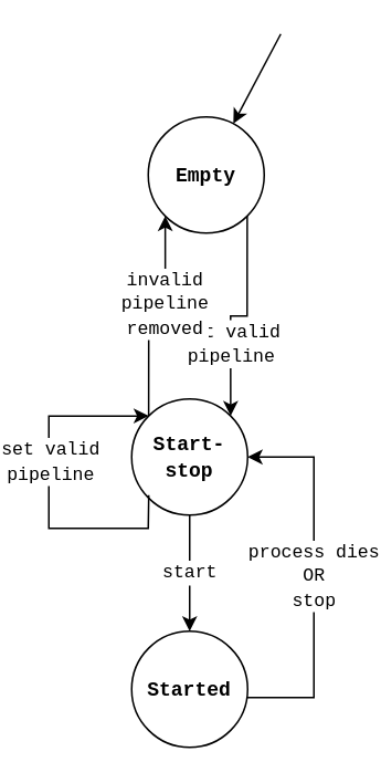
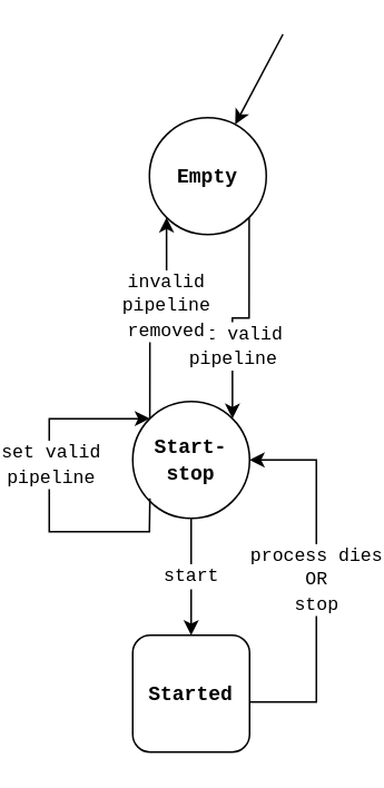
  <mxCell id="0" />
  <mxCell id="1" parent="0" />
  <mxCell id="2" value="&lt;font face=&quot;Courier New&quot;&gt;set valid&lt;/font&gt;&lt;div&gt;&lt;font face=&quot;Courier New&quot;&gt;pipeline&lt;/font&gt;&lt;/div&gt;" style="edgeStyle=orthogonalEdgeStyle;rounded=0;orthogonalLoop=1;jettySize=auto;html=1;exitX=1;exitY=1;exitDx=0;exitDy=0;entryX=1;entryY=0;entryDx=0;entryDy=0;" parent="1" source="3" target="9" edge="1"><mxGeometry x="0.332" relative="1" as="geometry"><mxPoint as="offset" /></mxGeometry></mxCell>
  <mxCell id="3" value="&lt;font face=&quot;Courier New&quot;&gt;&lt;b&gt;Empty&lt;/b&gt;&lt;/font&gt;" style="ellipse;whiteSpace=wrap;html=1;aspect=fixed;" parent="1" vertex="1"><mxGeometry x="80" y="70" width="70" height="70" as="geometry" /></mxCell>
  <mxCell id="4" value="&lt;font face=&quot;Courier New&quot;&gt;process dies&lt;br&gt;OR&lt;br&gt;stop&lt;/font&gt;" style="edgeStyle=orthogonalEdgeStyle;rounded=0;orthogonalLoop=1;jettySize=auto;html=1;entryX=1;entryY=0.5;entryDx=0;entryDy=0;" parent="1" source="5" target="9" edge="1"><mxGeometry relative="1" as="geometry"><Array as="points"><mxPoint x="180" y="420" /><mxPoint x="180" y="275" /></Array></mxGeometry></mxCell>
- <mxCell id="5" value="&lt;font face=&quot;Courier New&quot;&gt;&lt;b&gt;Started&lt;/b&gt;&lt;/font&gt;" style="ellipse;whiteSpace=wrap;html=1;aspect=fixed;" parent="1" vertex="1"><mxGeometry x="70" y="380" width="70" height="70" as="geometry" /></mxCell>
+ <mxCell id="5" value="&lt;font face=&quot;Courier New&quot;&gt;&lt;b&gt;Started&lt;/b&gt;&lt;/font&gt;" style="whiteSpace=wrap;html=1;aspect=fixed;rounded=1;" parent="1" vertex="1"><mxGeometry x="70" y="380" width="70" height="70" as="geometry" /></mxCell>
  <mxCell id="6" value="&lt;font face=&quot;Courier New&quot;&gt;start&lt;/font&gt;" style="edgeStyle=orthogonalEdgeStyle;rounded=0;orthogonalLoop=1;jettySize=auto;html=1;" parent="1" source="9" target="5" edge="1"><mxGeometry relative="1" as="geometry" /></mxCell>
  <mxCell id="7" style="edgeStyle=orthogonalEdgeStyle;rounded=0;orthogonalLoop=1;jettySize=auto;html=1;exitX=0;exitY=0;exitDx=0;exitDy=0;entryX=0;entryY=1;entryDx=0;entryDy=0;" parent="1" source="9" target="3" edge="1"><mxGeometry relative="1" as="geometry" /></mxCell>
  <mxCell id="8" value="&lt;font face=&quot;Courier New&quot;&gt;invalid&lt;br&gt;pipeline&lt;/font&gt;&lt;div&gt;&lt;font face=&quot;Courier New&quot;&gt;removed&lt;/font&gt;&lt;/div&gt;" style="edgeLabel;html=1;align=center;verticalAlign=middle;resizable=0;points=[];" parent="7" vertex="1" connectable="0"><mxGeometry x="0.301" y="1" relative="1" as="geometry"><mxPoint y="7" as="offset" /></mxGeometry></mxCell>
  <mxCell id="9" value="&lt;font face=&quot;Courier New&quot;&gt;&lt;b&gt;Start-stop&lt;/b&gt;&lt;/font&gt;" style="ellipse;whiteSpace=wrap;html=1;aspect=fixed;" parent="1" vertex="1"><mxGeometry x="70" y="240" width="70" height="70" as="geometry" /></mxCell>
  <mxCell id="10" value="" style="endArrow=classic;html=1;rounded=0;" parent="1" target="3" edge="1"><mxGeometry width="50" height="50" relative="1" as="geometry"><mxPoint x="160" y="20" as="sourcePoint" /><mxPoint x="160" y="180" as="targetPoint" /></mxGeometry></mxCell>
  <mxCell id="11" style="edgeStyle=orthogonalEdgeStyle;rounded=0;orthogonalLoop=1;jettySize=auto;html=1;exitX=0;exitY=1;exitDx=0;exitDy=0;entryX=0;entryY=0;entryDx=0;entryDy=0;" edge="1" parent="1" source="9" target="9"><mxGeometry relative="1" as="geometry"><Array as="points"><mxPoint x="80" y="298" /><mxPoint x="80" y="298" /><mxPoint x="80" y="318" /><mxPoint x="20" y="318" /><mxPoint x="20" y="250" /></Array></mxGeometry></mxCell>
  <mxCell id="12" value="&lt;font face=&quot;Courier New&quot;&gt;set valid&lt;/font&gt;&lt;div&gt;&lt;font face=&quot;Courier New&quot;&gt;pipeline&lt;/font&gt;&lt;/div&gt;" style="edgeLabel;html=1;align=center;verticalAlign=middle;resizable=0;points=[];" vertex="1" connectable="0" parent="11"><mxGeometry x="0.038" relative="1" as="geometry"><mxPoint y="-13" as="offset" /></mxGeometry></mxCell>
